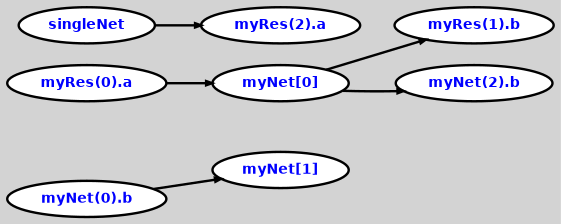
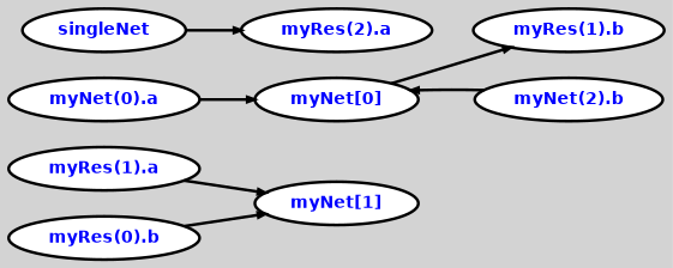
  digraph {
    bgcolor=lightgrey
    ordering=out
    rankdir=LR
    ranksep=.4
    node [color=black fillcolor=white fixedsize=false fontcolor=blue fontname="Helvetica-bold" fontsize=12 style="filled, solid, bold"]
    edge [arrowsize=.5 color=black style=bold]
    n1 [height=.25 label="myNet[1]" width=.25]
    n2 [height=.25 label="myNet[0]" width=.25]
    n3 [height=.25 label="myRes(1).b" width=.25]
    n4 [height=.25 label=singleNet width=.25]
    n5 [height=.25 label="myRes(2).a" width=.25]
    n6 [height=.25 label="myNet(2).b" width=.25]
-   n8 [height=.25 label="myRes(0).a" width=.25]
-   n9 [height=.25 label="myNet(0).b" width=.25]
+   n7 [height=.25 label="myRes(1).a" width=.25]
+   n8 [height=.25 label="myNet(0).a" width=.25]
+   n9 [height=.25 label="myRes(0).b" width=.25]
    n2 -> n3
    n4 -> n5
-   n2 -> n6
+   n6 -> n2
+   n7 -> n1
    n8 -> n2
    n9 -> n1
  }
